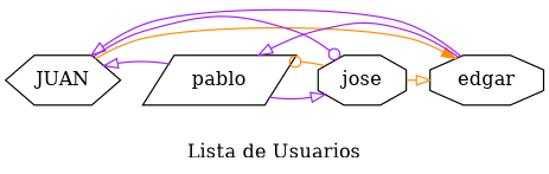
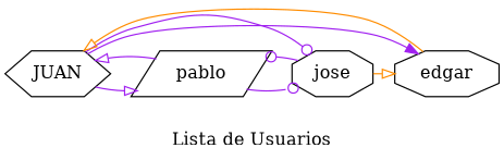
  digraph {
    label="Lista de Usuarios"
    node [shape=octagon]
    edge [arrowhead=onormal color=purple]
    n1 [label=JUAN shape=hexagon]
    n2 [label=pablo shape=parallelogram]
    n3 [label=edgar]
    n4 [label=jose]
    subgraph sub_1 {
      rank=same
      n1
      n2
      n3
      n4
    }
-   n3 -> n2
-   n1 -> n3 [arrowhead=normal color=darkorange]
+   n1 -> n2
+   n1 -> n3 [arrowhead=normal]
    n1 -> n4 [arrowhead=odot]
    n2 -> n1
-   n2 -> n4
-   n3 -> n1
-   n4 -> n2 [arrowhead=odot color=darkorange]
+   n2 -> n4 [arrowhead=odot]
+   n3 -> n1 [color=darkorange]
+   n4 -> n2 [arrowhead=odot]
    n4 -> n3 [color=darkorange]
  }
